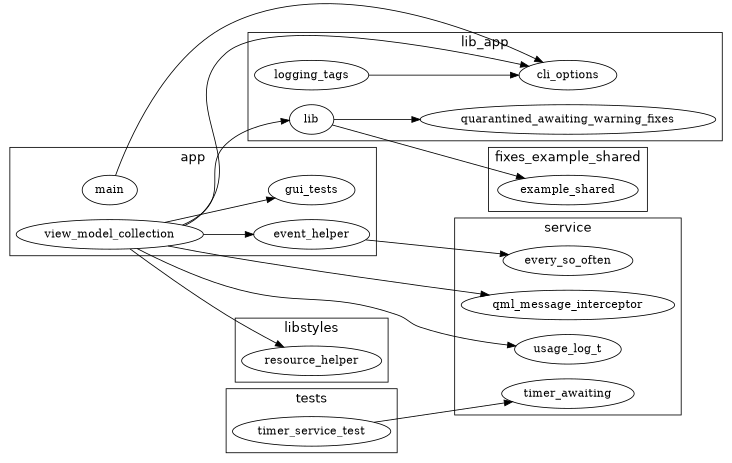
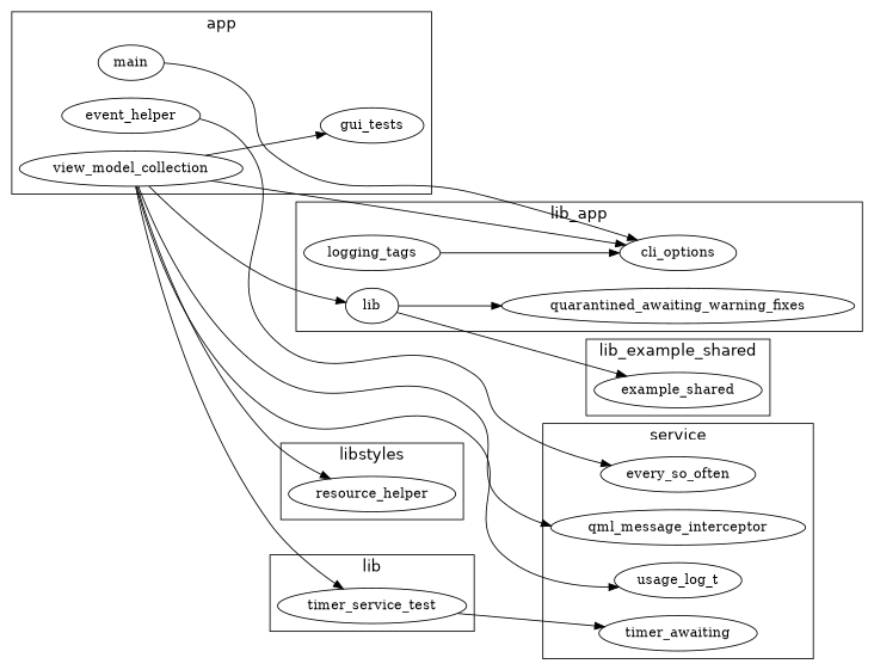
  digraph {
    clusterrank=local
    fontname=Helvetica
    fontsize=16
    rankdir=LR
    n1 [label=event_helper]
    gui_tests
    main
    view_model_collection
    cli_options
    lib
    quarantined_awaiting_warning_fixes
    logging_tags
    every_so_often
    qml_message_interceptor
    n11 [label=timer_awaiting]
    usage_log_t
    example_shared
    resource_helper
    timer_service_test
    subgraph cluster_1 {
      label=app
      n1
      gui_tests
      main
      view_model_collection
    }
    subgraph cluster_2 {
      label=lib_app
      cli_options
      lib
      quarantined_awaiting_warning_fixes
      logging_tags
    }
    subgraph cluster_3 {
      label=service
      every_so_often
      qml_message_interceptor
      n11
      usage_log_t
    }
    subgraph cluster_4 {
-     label=fixes_example_shared
+     label=lib_example_shared
      example_shared
    }
    subgraph cluster_5 {
      label=libstyles
      resource_helper
    }
    subgraph cluster_6 {
-     label=tests
+     label=lib
      timer_service_test
    }
    n1 -> every_so_often
    main -> cli_options
-   view_model_collection -> n1
+   view_model_collection -> timer_service_test
    view_model_collection -> gui_tests
    view_model_collection -> cli_options
    view_model_collection -> lib
    view_model_collection -> qml_message_interceptor
    view_model_collection -> usage_log_t
    view_model_collection -> resource_helper
    lib -> quarantined_awaiting_warning_fixes
    lib -> example_shared
    logging_tags -> cli_options
    timer_service_test -> n11
  }
